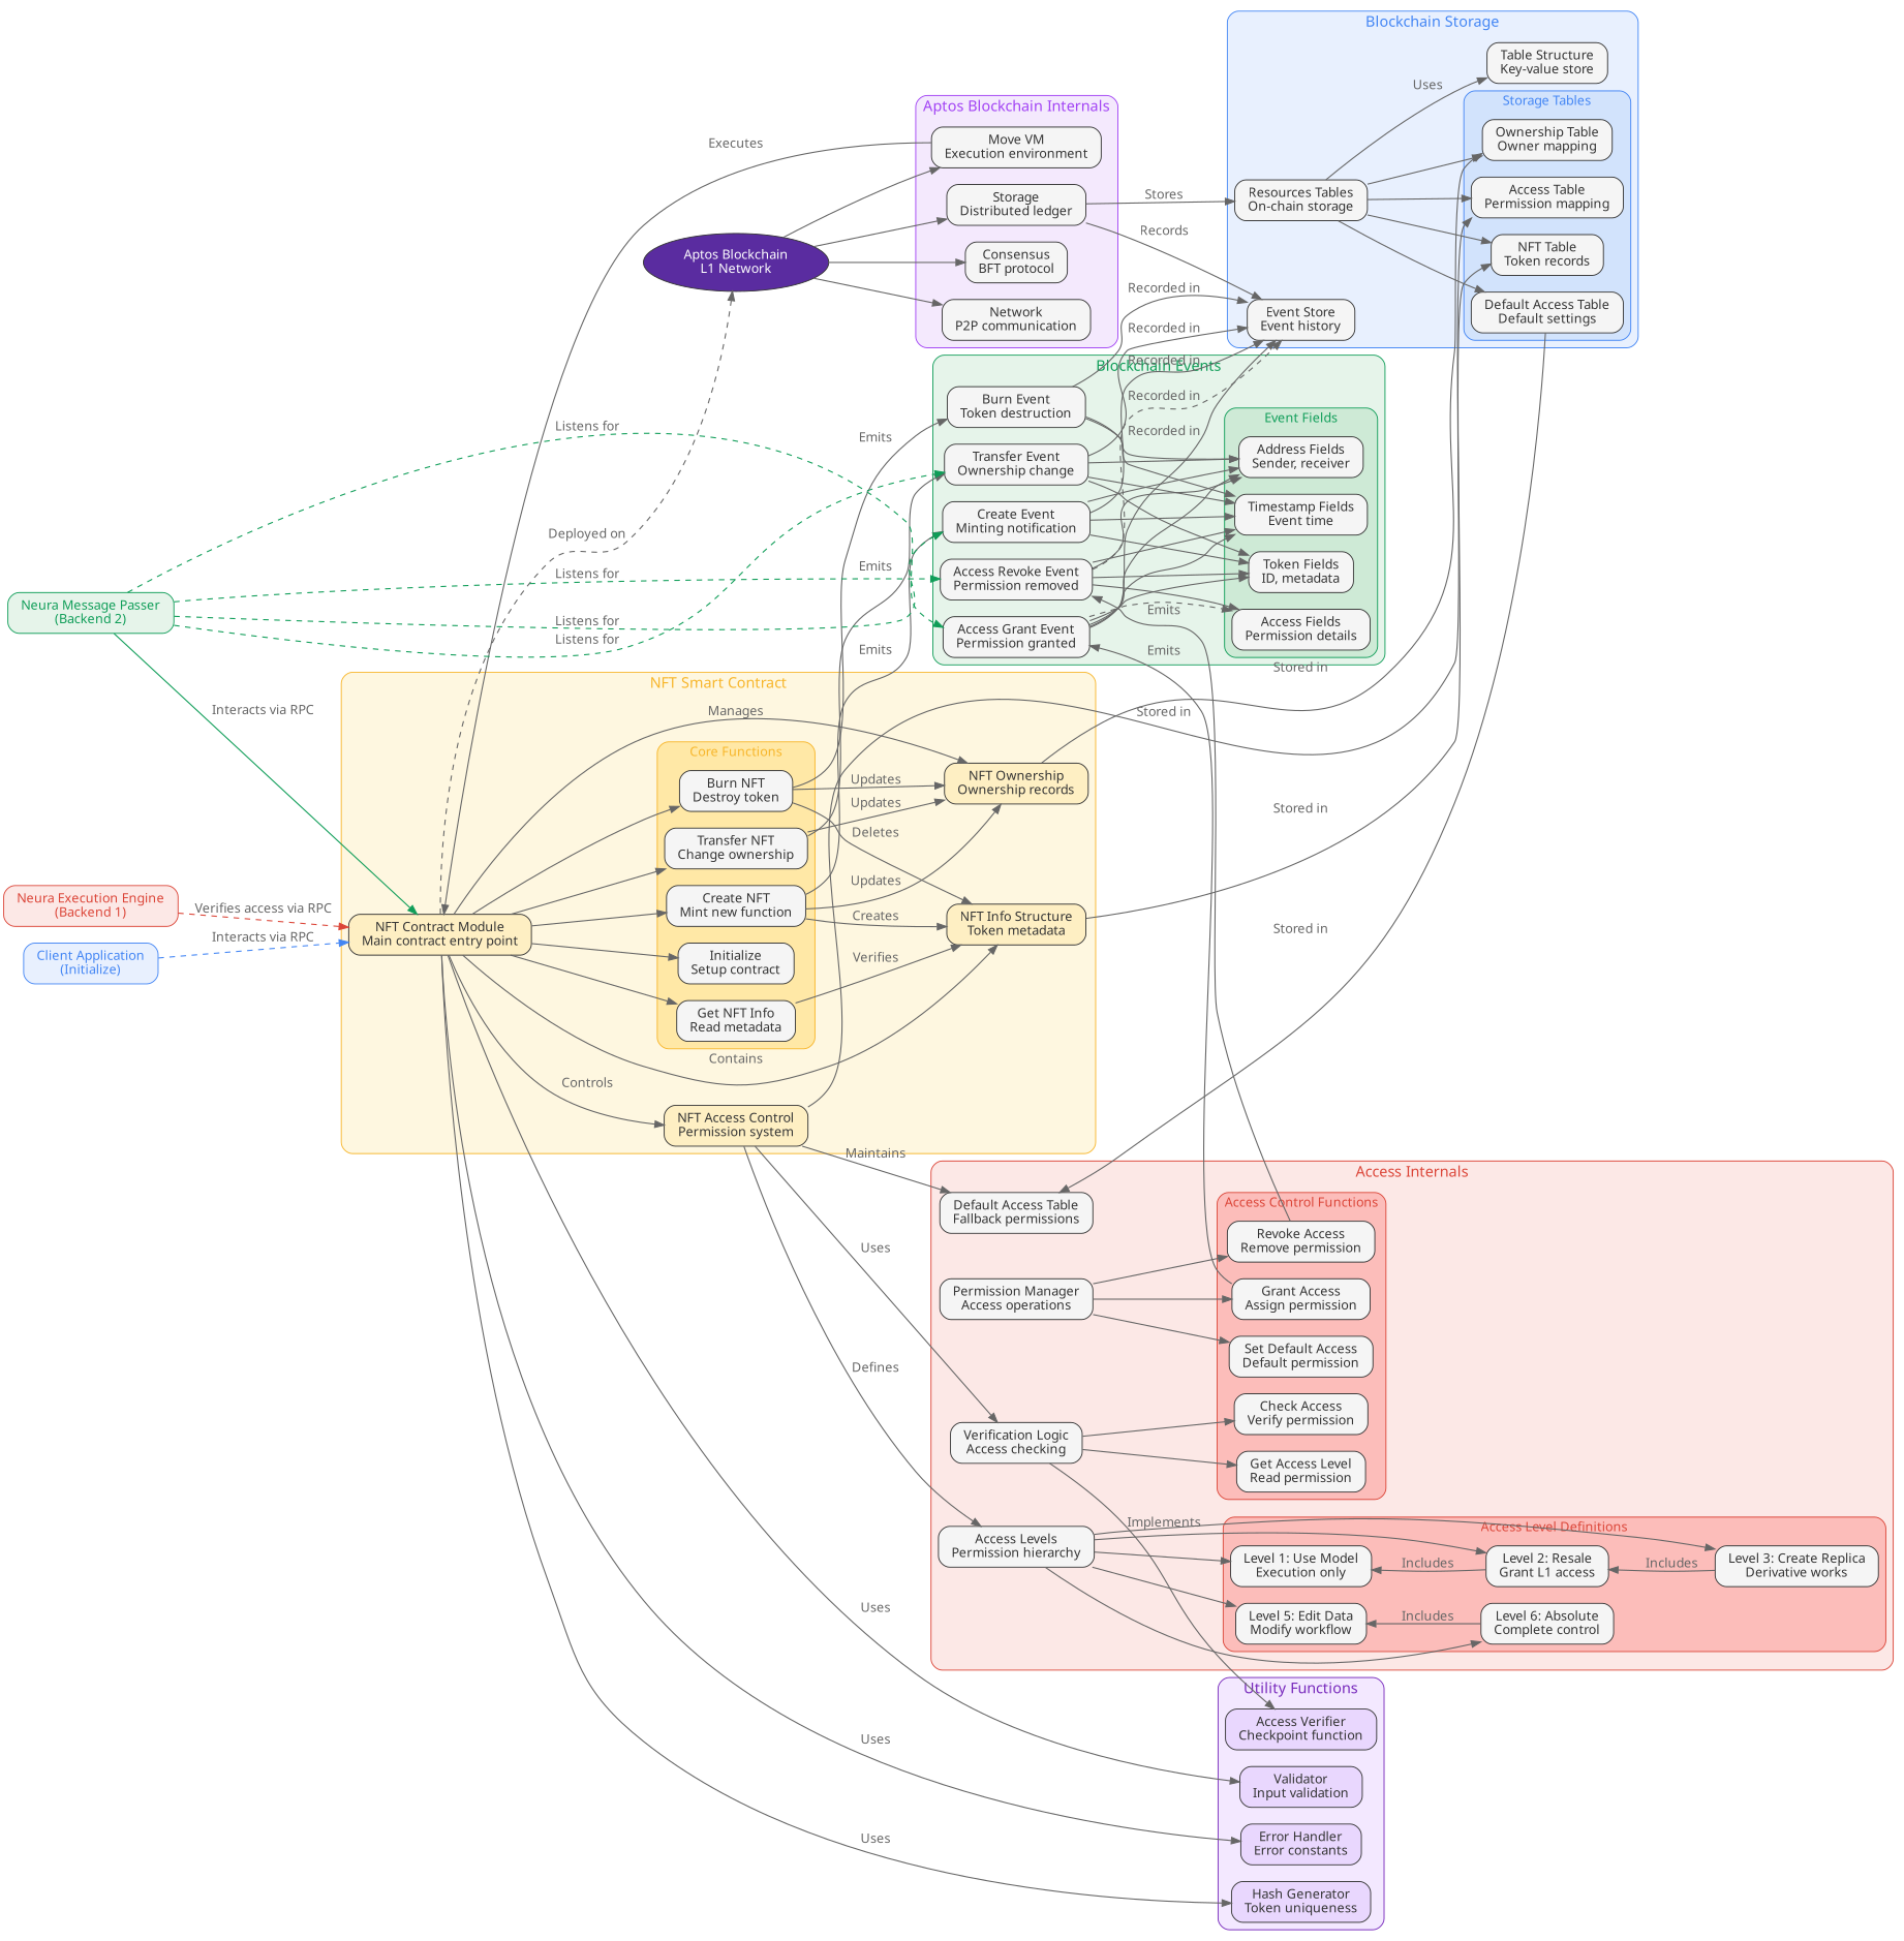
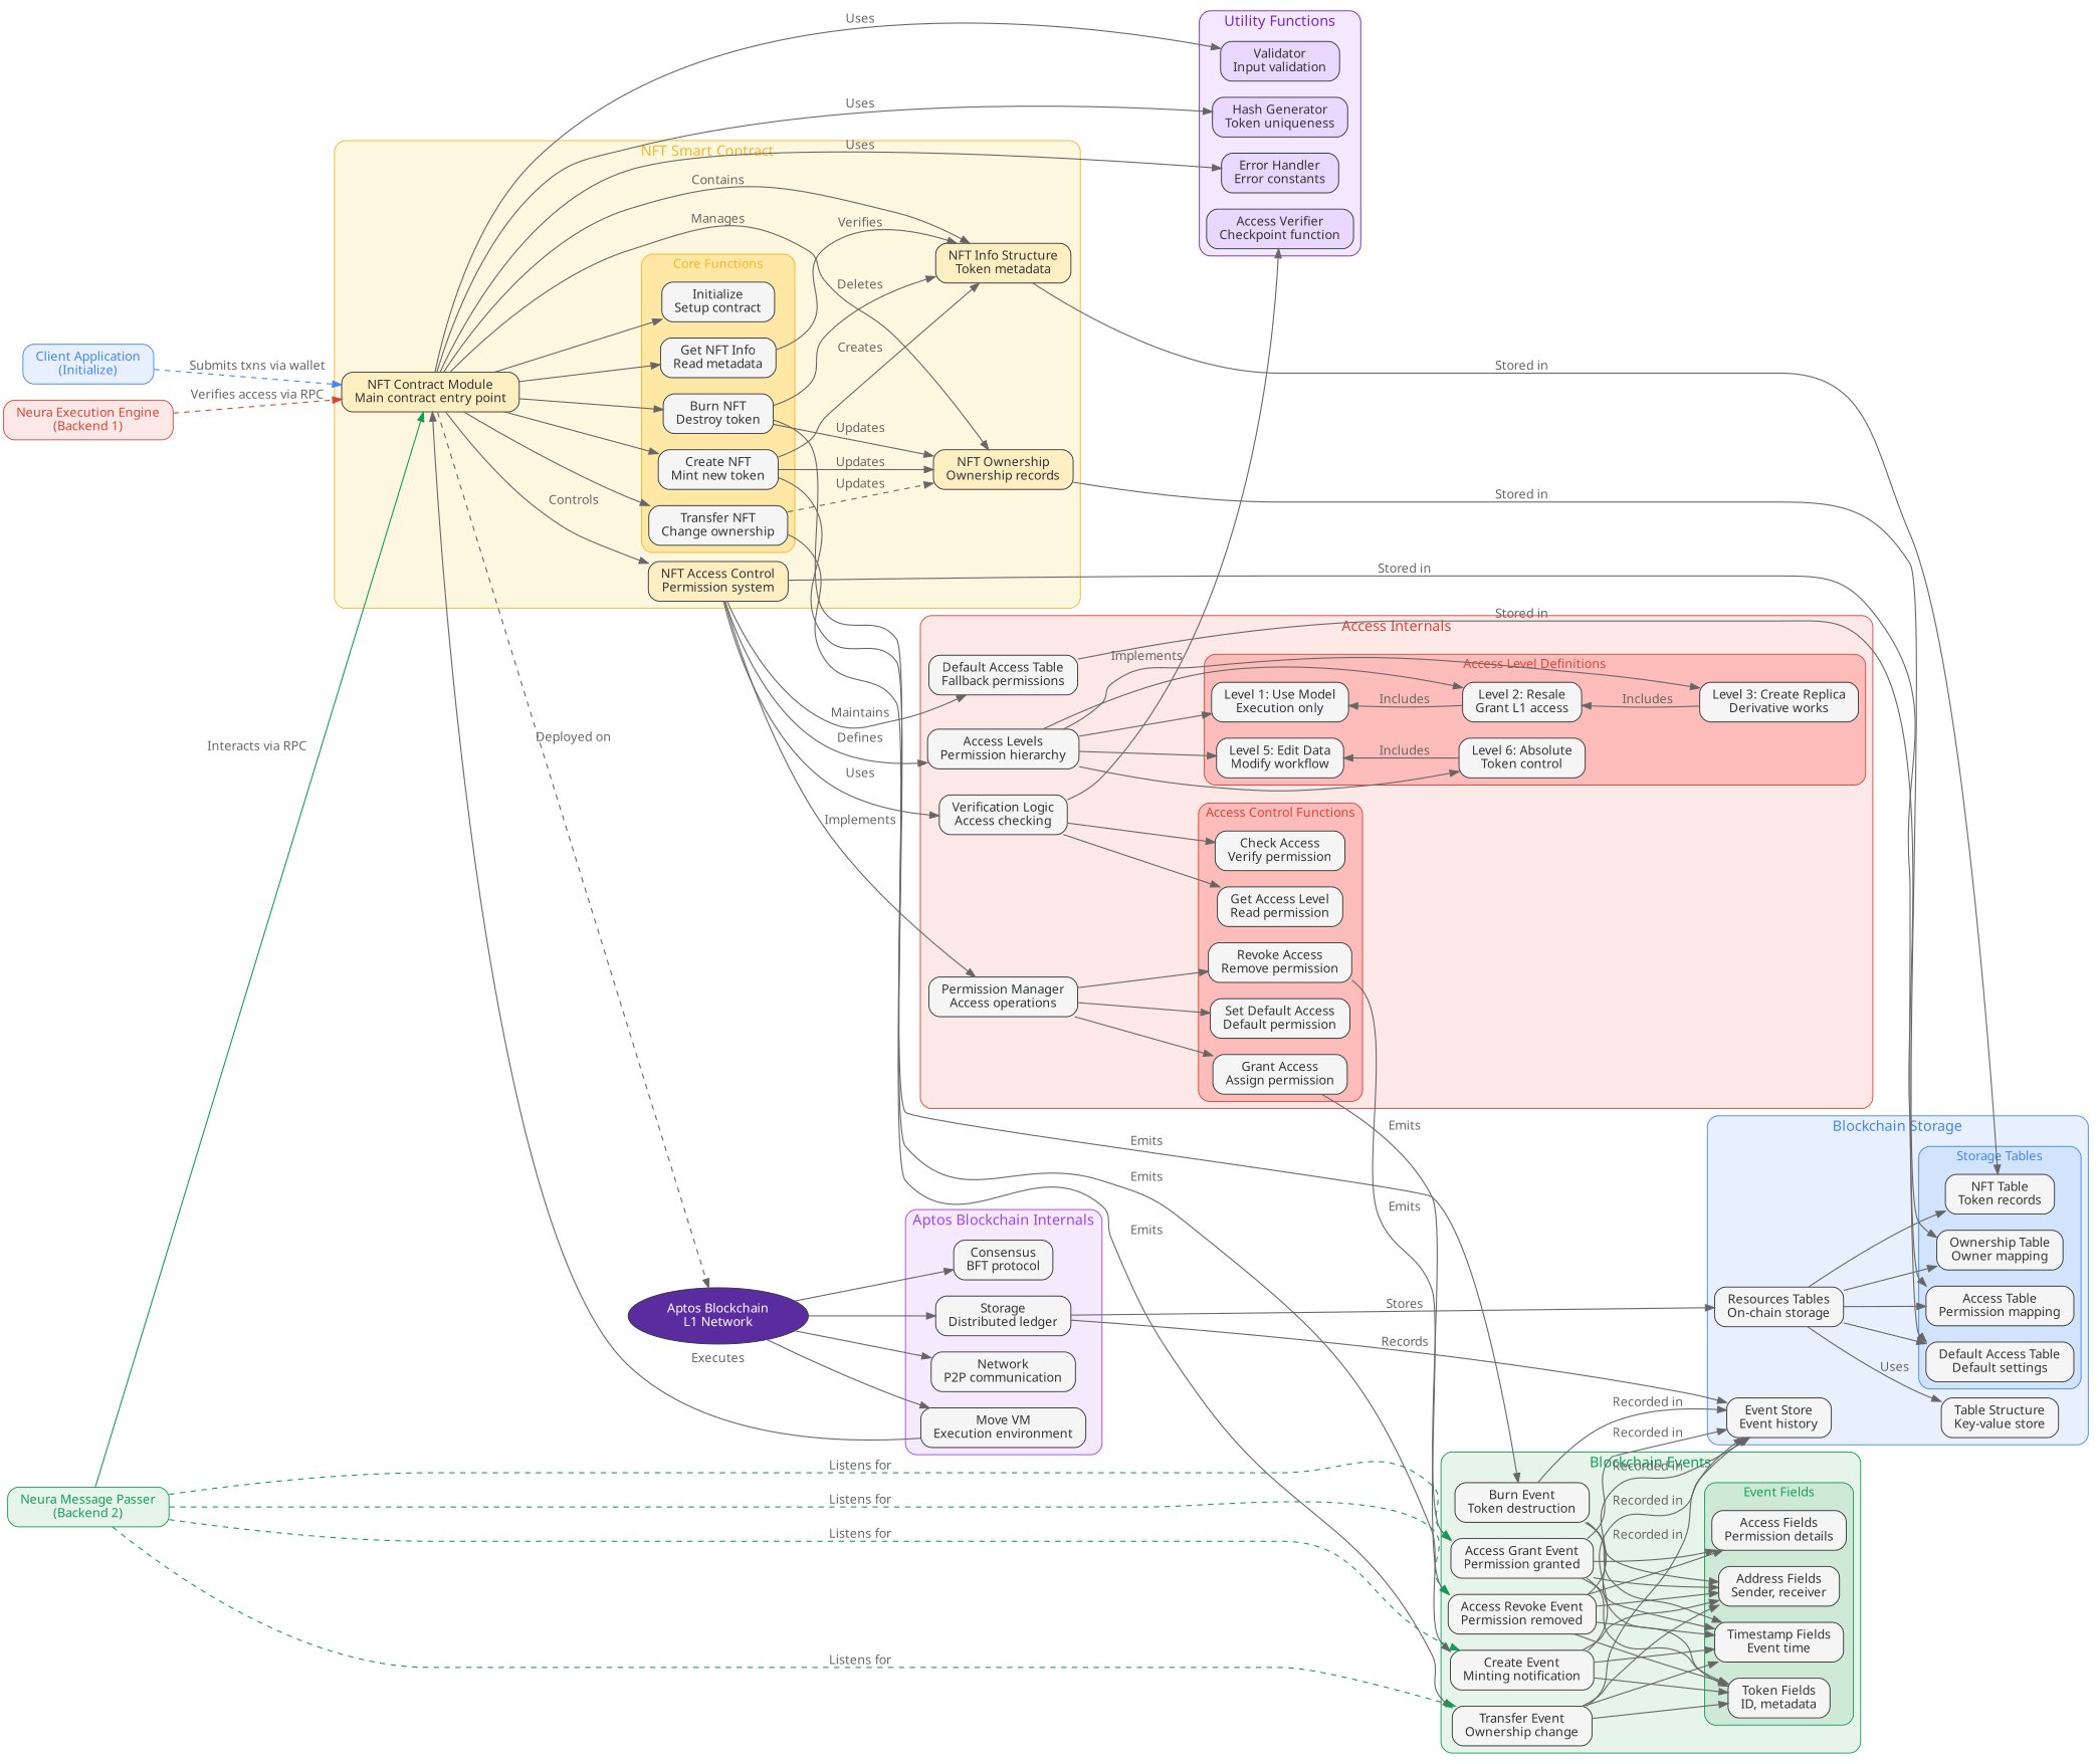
  digraph {
    bgcolor=white
    fontname="Noto Sans"
    rankdir=LR
    node [color="#333333" fillcolor="#f5f5f5" fontcolor="#333333" fontname="Noto Sans" margin="0.2,0.1" shape=box style="rounded,filled"]
    edge [color="#666666" fontcolor="#666666" fontname="Noto Sans" penwidth=1.2]
    n1 [label="Initialize\nSetup contract"]
-   n2 [label="Create NFT\nMint new function"]
+   n2 [label="Create NFT\nMint new token"]
    n3 [label="Transfer NFT\nChange ownership"]
    n4 [label="Burn NFT\nDestroy token"]
    n5 [label="Get NFT Info\nRead metadata"]
    n6 [fillcolor="#FEEFC3" label="NFT Contract Module\nMain contract entry point"]
    n7 [fillcolor="#FEEFC3" label="NFT Info Structure\nToken metadata"]
    n8 [fillcolor="#FEEFC3" label="NFT Ownership\nOwnership records"]
    n9 [fillcolor="#FEEFC3" label="NFT Access Control\nPermission system"]
    n10 [label="Level 1: Use Model\nExecution only"]
    n11 [label="Level 2: Resale\nGrant L1 access"]
    n12 [label="Level 3: Create Replica\nDerivative works"]
    n13 [label="Level 5: Edit Data\nModify workflow"]
-   n14 [label="Level 6: Absolute\nComplete control"]
+   n14 [label="Level 6: Absolute\nToken control"]
    n15 [label="Grant Access\nAssign permission"]
    n16 [label="Revoke Access\nRemove permission"]
    n17 [label="Check Access\nVerify permission"]
    n18 [label="Set Default Access\nDefault permission"]
    n19 [label="Get Access Level\nRead permission"]
    n20 [label="Access Levels\nPermission hierarchy"]
    n21 [label="Permission Manager\nAccess operations"]
    n22 [label="Verification Logic\nAccess checking"]
    n23 [label="Default Access Table\nFallback permissions"]
    n24 [label="Token Fields\nID, metadata"]
    n25 [label="Address Fields\nSender, receiver"]
    n26 [label="Timestamp Fields\nEvent time"]
    n27 [label="Access Fields\nPermission details"]
    n28 [label="Create Event\nMinting notification"]
    n29 [label="Transfer Event\nOwnership change"]
    n30 [label="Burn Event\nToken destruction"]
    n31 [label="Access Grant Event\nPermission granted"]
    n32 [label="Access Revoke Event\nPermission removed"]
    n33 [label="NFT Table\nToken records"]
    n34 [label="Ownership Table\nOwner mapping"]
    n35 [label="Access Table\nPermission mapping"]
    n36 [label="Default Access Table\nDefault settings"]
    n37 [label="Event Store\nEvent history"]
    n38 [label="Resources Tables\nOn-chain storage"]
    n39 [label="Table Structure\nKey-value store"]
    n40 [fillcolor="#E9D7FE" label="Hash Generator\nToken uniqueness"]
    n41 [fillcolor="#E9D7FE" label="Access Verifier\nCheckpoint function"]
    n42 [fillcolor="#E9D7FE" label="Error Handler\nError constants"]
    n43 [fillcolor="#E9D7FE" label="Validator\nInput validation"]
    n44 [label="Move VM\nExecution environment"]
    n45 [label="Consensus\nBFT protocol"]
    n46 [label="Storage\nDistributed ledger"]
    n47 [label="Network\nP2P communication"]
    n48 [fillcolor="#5A2CA0" fontcolor=white label="Aptos Blockchain\nL1 Network" shape=ellipse style=filled]
    n49 [color="#0F9D58" fillcolor="#E6F4EA" fontcolor="#0F9D58" label="Neura Message Passer\n(Backend 2)"]
    n50 [color="#4285F4" fillcolor="#E8F0FE" fontcolor="#4285F4" label="Client Application\n(Initialize)"]
    n51 [color="#DB4437" fillcolor="#FCE8E6" fontcolor="#DB4437" label="Neura Execution Engine\n(Backend 1)"]
    subgraph cluster_1 {
      color="#F7B529"
      fillcolor="#FEF7E0"
      fontcolor="#F7B529"
      fontsize=16
      label="NFT Smart Contract"
      style="rounded,filled"
      n6
      n7
      n8
      n9
      subgraph cluster_2 {
        color="#F7B529"
        fillcolor="#FFE8A6"
        fontcolor="#F7B529"
        fontsize=14
        label="Core Functions"
        style="rounded,filled"
        n1
        n2
        n3
        n4
        n5
      }
    }
    subgraph cluster_3 {
      color="#DB4437"
      fillcolor="#FCE8E6"
      fontcolor="#DB4437"
      fontsize=16
      label="Access Internals"
      style="rounded,filled"
      n20
      n21
      n22
      n23
      subgraph cluster_4 {
        color="#DB4437"
        fillcolor="#FCBDBA"
        fontcolor="#DB4437"
        fontsize=14
        label="Access Level Definitions"
        style="rounded,filled"
        n10
        n11
        n12
        n13
        n14
      }
      subgraph cluster_5 {
        color="#DB4437"
        fillcolor="#FCBDBA"
        fontcolor="#DB4437"
        fontsize=14
        label="Access Control Functions"
        style="rounded,filled"
        n15
        n16
        n17
        n18
        n19
      }
    }
    subgraph cluster_6 {
      color="#0F9D58"
      fillcolor="#E6F4EA"
      fontcolor="#0F9D58"
      fontsize=16
      label="Blockchain Events"
      style="rounded,filled"
      n28
      n29
      n30
      n31
      n32
      subgraph cluster_7 {
        color="#0F9D58"
        fillcolor="#CEEAD6"
        fontcolor="#0F9D58"
        fontsize=14
        label="Event Fields"
        style="rounded,filled"
        n24
        n25
        n26
        n27
      }
    }
    subgraph cluster_8 {
      color="#4285F4"
      fillcolor="#E8F0FE"
      fontcolor="#4285F4"
      fontsize=16
      label="Blockchain Storage"
      style="rounded,filled"
      n37
      n38
      n39
      subgraph cluster_9 {
        color="#4285F4"
        fillcolor="#D2E3FC"
        fontcolor="#4285F4"
        fontsize=14
        label="Storage Tables"
        style="rounded,filled"
        n33
        n34
        n35
        n36
      }
    }
    subgraph cluster_10 {
      color="#7627BB"
      fillcolor="#F3E8FF"
      fontcolor="#7627BB"
      fontsize=16
      label="Utility Functions"
      style="rounded,filled"
      n40
      n41
      n42
      n43
    }
    subgraph cluster_11 {
      color="#A142F4"
      fillcolor="#F4E9FD"
      fontcolor="#A142F4"
      fontsize=16
      label="Aptos Blockchain Internals"
      style="rounded,filled"
      n44
      n45
      n46
      n47
    }
    n2 -> n7 [label=Creates]
    n2 -> n8 [label=Updates]
    n2 -> n28 [label=Emits]
-   n3 -> n8 [label=Updates]
+   n3 -> n8 [label=Updates style=dashed]
    n3 -> n29 [label=Emits]
    n4 -> n7 [label=Deletes]
    n4 -> n8 [label=Updates]
    n4 -> n30 [label=Emits]
    n5 -> n7 [label=Verifies]
    n6 -> n1
    n6 -> n2
    n6 -> n3
    n6 -> n4
    n6 -> n5
    n6 -> n7 [label=Contains]
    n6 -> n8 [label=Manages]
    n6 -> n9 [label=Controls]
    n6 -> n40 [label=Uses]
    n6 -> n42 [label=Uses]
    n6 -> n43 [label=Uses]
    n6 -> n48 [label="Deployed on" style=dashed]
    n7 -> n33 [label="Stored in"]
    n8 -> n34 [label="Stored in"]
    n9 -> n20 [label=Defines]
+   n9 -> n21 [label=Implements]
    n9 -> n22 [label=Uses]
    n9 -> n23 [label=Maintains]
    n9 -> n35 [label="Stored in"]
    n10 -> n11 [dir=back label=Includes]
    n11 -> n12 [dir=back label=Includes]
    n13 -> n14 [dir=back label=Includes]
    n15 -> n31 [label=Emits]
    n16 -> n32 [label=Emits]
    n20 -> n10
    n20 -> n11
    n20 -> n12
    n20 -> n13
    n20 -> n14
    n21 -> n15
    n21 -> n16
    n21 -> n18
    n22 -> n17
    n22 -> n19
    n22 -> n41 [label=Implements]
-   n36 -> n23 [label="Stored in"]
+   n23 -> n36 [label="Stored in"]
    n28 -> n24
    n28 -> n25
    n28 -> n26
    n28 -> n37 [label="Recorded in"]
    n29 -> n24
    n29 -> n25
    n29 -> n26
    n29 -> n37 [label="Recorded in"]
+   n30 -> n24
    n30 -> n25
    n30 -> n26
    n30 -> n37 [label="Recorded in"]
    n31 -> n24
    n31 -> n25
    n31 -> n26
-   n31 -> n27 [style=dashed]
+   n31 -> n27
    n31 -> n37 [label="Recorded in"]
    n32 -> n24
    n32 -> n25
    n32 -> n26
    n32 -> n27
-   n32 -> n37 [label="Recorded in" style=dashed]
+   n32 -> n37 [label="Recorded in"]
    n38 -> n33
    n38 -> n34
    n38 -> n35
    n38 -> n36
    n38 -> n39 [label=Uses]
    n44 -> n6 [label=Executes]
    n46 -> n37 [label=Records]
    n46 -> n38 [label=Stores]
    n48 -> n44
    n48 -> n45
    n48 -> n46
    n48 -> n47
    n49 -> n6 [color="#0F9D58" label="Interacts via RPC"]
    n49 -> n28 [color="#0F9D58" label="Listens for" style=dashed]
    n49 -> n29 [color="#0F9D58" label="Listens for" style=dashed]
    n49 -> n31 [color="#0F9D58" label="Listens for" style=dashed]
    n49 -> n32 [color="#0F9D58" label="Listens for" style=dashed]
-   n50 -> n6 [color="#4285F4" label="Interacts via RPC" style=dashed]
+   n50 -> n6 [color="#4285F4" label="Submits txns via wallet" style=dashed]
    n51 -> n6 [color="#DB4437" label="Verifies access via RPC" style=dashed]
  }
